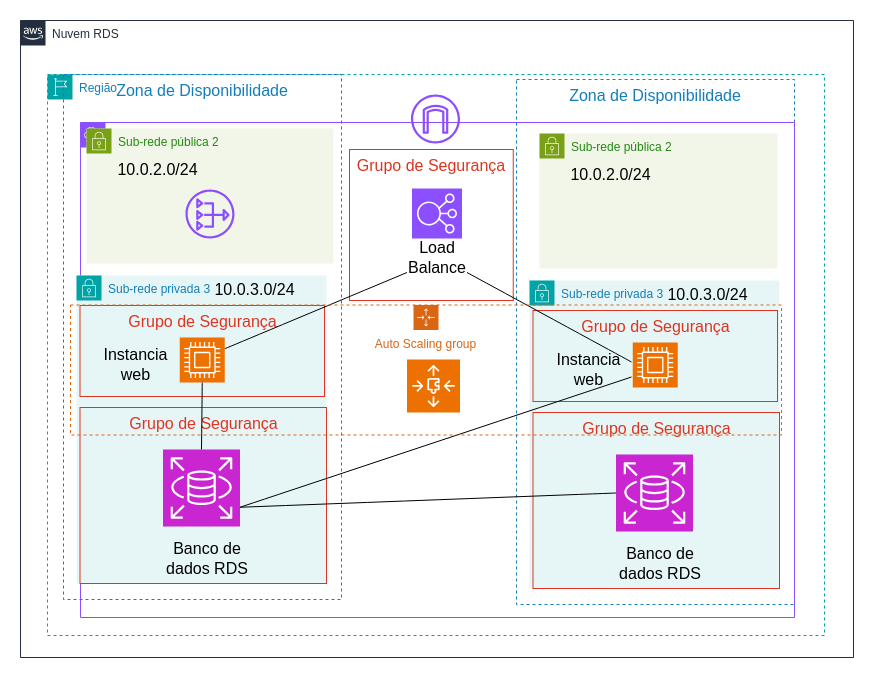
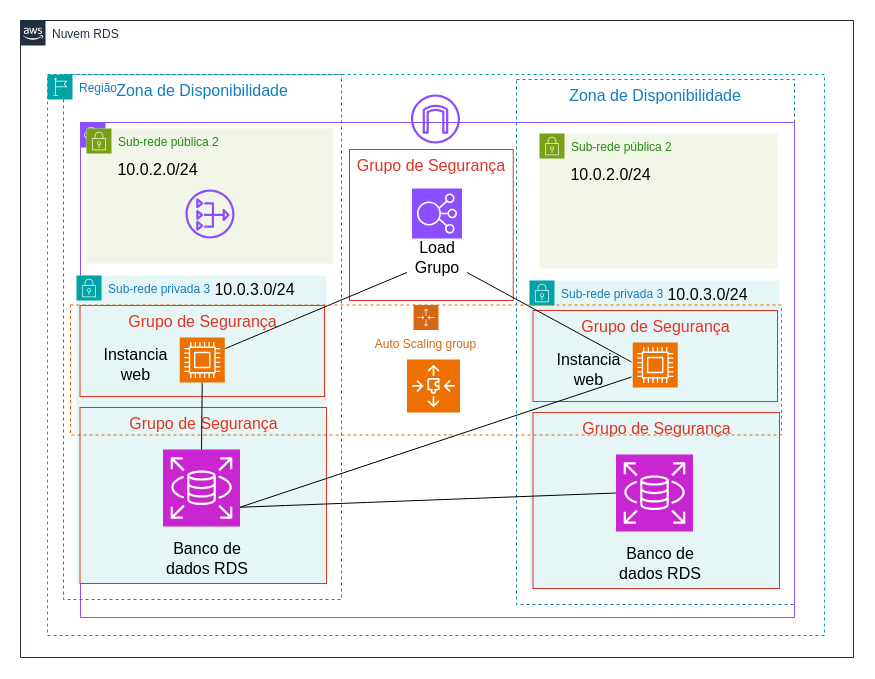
  <mxCell id="0" />
  <mxCell id="1" parent="0" />
  <mxCell id="2" value="Zona de Disponibilidade" style="fillColor=none;strokeColor=#147EBA;dashed=1;verticalAlign=top;fontStyle=0;fontColor=#147EBA;whiteSpace=wrap;html=1;fontSize=16;" vertex="1" parent="1"><mxGeometry x="516" y="79" width="278" height="525" as="geometry" /></mxCell>
  <mxCell id="3" value="Nuvem RDS" style="points=[[0,0],[0.25,0],[0.5,0],[0.75,0],[1,0],[1,0.25],[1,0.5],[1,0.75],[1,1],[0.75,1],[0.5,1],[0.25,1],[0,1],[0,0.75],[0,0.5],[0,0.25]];outlineConnect=0;gradientColor=none;html=1;whiteSpace=wrap;fontSize=12;fontStyle=0;container=0;pointerEvents=0;collapsible=0;recursiveResize=0;shape=mxgraph.aws4.group;grIcon=mxgraph.aws4.group_aws_cloud_alt;strokeColor=#232F3E;fillColor=none;verticalAlign=top;align=left;spacingLeft=30;fontColor=#232F3E;dashed=0;" vertex="1" parent="1"><mxGeometry x="20" y="20" width="833" height="637" as="geometry" /></mxCell>
  <mxCell id="4" value="Região" style="points=[[0,0],[0.25,0],[0.5,0],[0.75,0],[1,0],[1,0.25],[1,0.5],[1,0.75],[1,1],[0.75,1],[0.5,1],[0.25,1],[0,1],[0,0.75],[0,0.5],[0,0.25]];outlineConnect=0;gradientColor=none;html=1;whiteSpace=wrap;fontSize=12;fontStyle=0;container=0;pointerEvents=0;collapsible=0;recursiveResize=0;shape=mxgraph.aws4.group;grIcon=mxgraph.aws4.group_region;strokeColor=#00A4A6;fillColor=none;verticalAlign=top;align=left;spacingLeft=30;fontColor=#147EBA;dashed=1;" vertex="1" parent="1"><mxGeometry x="47" y="74" width="777" height="561" as="geometry" /></mxCell>
  <mxCell id="5" value="VPC" style="points=[[0,0],[0.25,0],[0.5,0],[0.75,0],[1,0],[1,0.25],[1,0.5],[1,0.75],[1,1],[0.75,1],[0.5,1],[0.25,1],[0,1],[0,0.75],[0,0.5],[0,0.25]];outlineConnect=0;gradientColor=none;html=1;whiteSpace=wrap;fontSize=12;fontStyle=0;container=0;pointerEvents=0;collapsible=0;recursiveResize=0;shape=mxgraph.aws4.group;grIcon=mxgraph.aws4.group_vpc2;strokeColor=#8C4FFF;fillColor=none;verticalAlign=top;align=left;spacingLeft=30;fontColor=#AAB7B8;dashed=0;" vertex="1" parent="1"><mxGeometry x="80" y="122" width="714" height="495" as="geometry" /></mxCell>
  <mxCell id="6" value="Sub-rede pública 2" style="points=[[0,0],[0.25,0],[0.5,0],[0.75,0],[1,0],[1,0.25],[1,0.5],[1,0.75],[1,1],[0.75,1],[0.5,1],[0.25,1],[0,1],[0,0.75],[0,0.5],[0,0.25]];outlineConnect=0;gradientColor=none;html=1;whiteSpace=wrap;fontSize=12;fontStyle=0;container=1;pointerEvents=0;collapsible=0;recursiveResize=0;shape=mxgraph.aws4.group;grIcon=mxgraph.aws4.group_security_group;grStroke=0;strokeColor=#7AA116;fillColor=#F2F6E8;verticalAlign=top;align=left;spacingLeft=30;fontColor=#248814;dashed=0;" vertex="1" parent="1"><mxGeometry x="539" y="133" width="238" height="135" as="geometry" /></mxCell>
  <mxCell id="7" value="Sub-rede privada 3" style="points=[[0,0],[0.25,0],[0.5,0],[0.75,0],[1,0],[1,0.25],[1,0.5],[1,0.75],[1,1],[0.75,1],[0.5,1],[0.25,1],[0,1],[0,0.75],[0,0.5],[0,0.25]];outlineConnect=0;gradientColor=none;html=1;whiteSpace=wrap;fontSize=12;fontStyle=0;container=1;pointerEvents=0;collapsible=0;recursiveResize=0;shape=mxgraph.aws4.group;grIcon=mxgraph.aws4.group_security_group;grStroke=0;strokeColor=#00A4A6;fillColor=#E6F6F7;verticalAlign=top;align=left;spacingLeft=30;fontColor=#147EBA;dashed=0;" vertex="1" parent="1"><mxGeometry x="529" y="280" width="250" height="308" as="geometry" /></mxCell>
  <mxCell id="8" value="Grupo de Segurança" style="fillColor=none;strokeColor=#DD3522;verticalAlign=top;fontStyle=0;fontColor=#DD3522;whiteSpace=wrap;html=1;fontSize=16;" vertex="1" parent="7"><mxGeometry x="3.5" y="30" width="244.5" height="91" as="geometry" /></mxCell>
  <mxCell id="9" value="Grupo de Segurança" style="fillColor=none;strokeColor=#DD3522;verticalAlign=top;fontStyle=0;fontColor=#DD3522;whiteSpace=wrap;html=1;fontSize=16;" vertex="1" parent="7"><mxGeometry x="3.5" y="132" width="246.5" height="176" as="geometry" /></mxCell>
  <mxCell id="10" value="" style="sketch=0;points=[[0,0,0],[0.25,0,0],[0.5,0,0],[0.75,0,0],[1,0,0],[0,1,0],[0.25,1,0],[0.5,1,0],[0.75,1,0],[1,1,0],[0,0.25,0],[0,0.5,0],[0,0.75,0],[1,0.25,0],[1,0.5,0],[1,0.75,0]];outlineConnect=0;fontColor=#232F3E;fillColor=#C925D1;strokeColor=#ffffff;dashed=0;verticalLabelPosition=bottom;verticalAlign=top;align=center;html=1;fontSize=12;fontStyle=0;aspect=fixed;shape=mxgraph.aws4.resourceIcon;resIcon=mxgraph.aws4.rds;" vertex="1" parent="7"><mxGeometry x="86.5" y="174" width="77" height="77" as="geometry" /></mxCell>
  <mxCell id="11" value="Banco de dados RDS" style="text;strokeColor=none;fillColor=none;html=1;align=center;verticalAlign=middle;whiteSpace=wrap;rounded=0;fontSize=16;" vertex="1" parent="7"><mxGeometry x="79" y="268" width="104" height="30" as="geometry" /></mxCell>
  <mxCell id="12" value="" style="sketch=0;points=[[0,0,0],[0.25,0,0],[0.5,0,0],[0.75,0,0],[1,0,0],[0,1,0],[0.25,1,0],[0.5,1,0],[0.75,1,0],[1,1,0],[0,0.25,0],[0,0.5,0],[0,0.75,0],[1,0.25,0],[1,0.5,0],[1,0.75,0]];outlineConnect=0;fontColor=#232F3E;fillColor=#ED7100;strokeColor=#ffffff;dashed=0;verticalLabelPosition=bottom;verticalAlign=top;align=center;html=1;fontSize=12;fontStyle=0;aspect=fixed;shape=mxgraph.aws4.resourceIcon;resIcon=mxgraph.aws4.compute;" vertex="1" parent="7"><mxGeometry x="103.25" y="62" width="45" height="45" as="geometry" /></mxCell>
  <mxCell id="13" value="Instancia web" style="text;strokeColor=none;fillColor=none;html=1;align=center;verticalAlign=middle;whiteSpace=wrap;rounded=0;fontSize=16;" vertex="1" parent="7"><mxGeometry x="17" y="74" width="85" height="30" as="geometry" /></mxCell>
  <mxCell id="14" value="10.0.3.0/24" style="text;strokeColor=none;fillColor=none;html=1;align=center;verticalAlign=middle;whiteSpace=wrap;rounded=0;fontSize=16;" vertex="1" parent="7"><mxGeometry x="159" y="9" width="39" height="10" as="geometry" /></mxCell>
  <mxCell id="15" value="10.0.2.0/24" style="text;strokeColor=none;fillColor=none;html=1;align=center;verticalAlign=middle;whiteSpace=wrap;rounded=0;fontSize=16;" vertex="1" parent="1"><mxGeometry x="591" y="169" width="39" height="10" as="geometry" /></mxCell>
  <mxCell id="16" value="Grupo de Segurança" style="fillColor=none;strokeColor=#DD3522;verticalAlign=top;fontStyle=0;fontColor=#DD3522;whiteSpace=wrap;html=1;fontSize=16;" vertex="1" parent="1"><mxGeometry x="348.99" y="149" width="163.75" height="151" as="geometry" /></mxCell>
  <mxCell id="17" value="" style="sketch=0;points=[[0,0,0],[0.25,0,0],[0.5,0,0],[0.75,0,0],[1,0,0],[0,1,0],[0.25,1,0],[0.5,1,0],[0.75,1,0],[1,1,0],[0,0.25,0],[0,0.5,0],[0,0.75,0],[1,0.25,0],[1,0.5,0],[1,0.75,0]];outlineConnect=0;fontColor=#232F3E;fillColor=#8C4FFF;strokeColor=#ffffff;dashed=0;verticalLabelPosition=bottom;verticalAlign=top;align=center;html=1;fontSize=12;fontStyle=0;aspect=fixed;shape=mxgraph.aws4.resourceIcon;resIcon=mxgraph.aws4.elastic_load_balancing;" vertex="1" parent="1"><mxGeometry x="411.5" y="188" width="50" height="50" as="geometry" /></mxCell>
- <mxCell id="18" value="Load Balance" style="text;strokeColor=none;fillColor=none;html=1;align=center;verticalAlign=middle;whiteSpace=wrap;rounded=0;fontSize=16;" vertex="1" parent="1"><mxGeometry x="406.5" y="242" width="60" height="30" as="geometry" /></mxCell>
+ <mxCell id="18" value="Load Grupo" style="text;strokeColor=none;fillColor=none;html=1;align=center;verticalAlign=middle;whiteSpace=wrap;rounded=0;fontSize=16;" vertex="1" parent="1"><mxGeometry x="406.5" y="242" width="60" height="30" as="geometry" /></mxCell>
  <mxCell id="19" value="" style="sketch=0;outlineConnect=0;fontColor=#232F3E;gradientColor=none;fillColor=#8C4FFF;strokeColor=none;dashed=0;verticalLabelPosition=bottom;verticalAlign=top;align=center;html=1;fontSize=12;fontStyle=0;aspect=fixed;pointerEvents=1;shape=mxgraph.aws4.internet_gateway;" vertex="1" parent="1"><mxGeometry x="410.5" y="94" width="49" height="49" as="geometry" /></mxCell>
  <mxCell id="20" value="Zona de Disponibilidade" style="fillColor=none;strokeColor=#147EBA;dashed=1;verticalAlign=top;fontStyle=0;fontColor=#147EBA;whiteSpace=wrap;html=1;fontSize=16;" vertex="1" parent="1"><mxGeometry x="63" y="74" width="278" height="525" as="geometry" /></mxCell>
  <mxCell id="21" value="Sub-rede pública 2" style="points=[[0,0],[0.25,0],[0.5,0],[0.75,0],[1,0],[1,0.25],[1,0.5],[1,0.75],[1,1],[0.75,1],[0.5,1],[0.25,1],[0,1],[0,0.75],[0,0.5],[0,0.25]];outlineConnect=0;gradientColor=none;html=1;whiteSpace=wrap;fontSize=12;fontStyle=0;container=1;pointerEvents=0;collapsible=0;recursiveResize=0;shape=mxgraph.aws4.group;grIcon=mxgraph.aws4.group_security_group;grStroke=0;strokeColor=#7AA116;fillColor=#F2F6E8;verticalAlign=top;align=left;spacingLeft=30;fontColor=#248814;dashed=0;" vertex="1" parent="1"><mxGeometry x="86" y="128" width="247" height="135" as="geometry" /></mxCell>
  <mxCell id="22" value="Sub-rede privada 3" style="points=[[0,0],[0.25,0],[0.5,0],[0.75,0],[1,0],[1,0.25],[1,0.5],[1,0.75],[1,1],[0.75,1],[0.5,1],[0.25,1],[0,1],[0,0.75],[0,0.5],[0,0.25]];outlineConnect=0;gradientColor=none;html=1;whiteSpace=wrap;fontSize=12;fontStyle=0;container=1;pointerEvents=0;collapsible=0;recursiveResize=0;shape=mxgraph.aws4.group;grIcon=mxgraph.aws4.group_security_group;grStroke=0;strokeColor=#00A4A6;fillColor=#E6F6F7;verticalAlign=top;align=left;spacingLeft=30;fontColor=#147EBA;dashed=0;" vertex="1" parent="1"><mxGeometry x="76" y="275" width="250" height="308" as="geometry" /></mxCell>
  <mxCell id="23" value="Grupo de Segurança" style="fillColor=none;strokeColor=#DD3522;verticalAlign=top;fontStyle=0;fontColor=#DD3522;whiteSpace=wrap;html=1;fontSize=16;" vertex="1" parent="22"><mxGeometry x="3.5" y="30" width="244.5" height="91" as="geometry" /></mxCell>
  <mxCell id="24" value="Grupo de Segurança" style="fillColor=none;strokeColor=#DD3522;verticalAlign=top;fontStyle=0;fontColor=#DD3522;whiteSpace=wrap;html=1;fontSize=16;" vertex="1" parent="22"><mxGeometry x="3.5" y="132" width="246.5" height="176" as="geometry" /></mxCell>
  <mxCell id="25" value="" style="sketch=0;points=[[0,0,0],[0.25,0,0],[0.5,0,0],[0.75,0,0],[1,0,0],[0,1,0],[0.25,1,0],[0.5,1,0],[0.75,1,0],[1,1,0],[0,0.25,0],[0,0.5,0],[0,0.75,0],[1,0.25,0],[1,0.5,0],[1,0.75,0]];outlineConnect=0;fontColor=#232F3E;fillColor=#C925D1;strokeColor=#ffffff;dashed=0;verticalLabelPosition=bottom;verticalAlign=top;align=center;html=1;fontSize=12;fontStyle=0;aspect=fixed;shape=mxgraph.aws4.resourceIcon;resIcon=mxgraph.aws4.rds;" vertex="1" parent="22"><mxGeometry x="86.5" y="174" width="77" height="77" as="geometry" /></mxCell>
  <mxCell id="26" value="Banco de dados RDS" style="text;strokeColor=none;fillColor=none;html=1;align=center;verticalAlign=middle;whiteSpace=wrap;rounded=0;fontSize=16;" vertex="1" parent="22"><mxGeometry x="79" y="268" width="104" height="30" as="geometry" /></mxCell>
  <mxCell id="27" value="" style="sketch=0;points=[[0,0,0],[0.25,0,0],[0.5,0,0],[0.75,0,0],[1,0,0],[0,1,0],[0.25,1,0],[0.5,1,0],[0.75,1,0],[1,1,0],[0,0.25,0],[0,0.5,0],[0,0.75,0],[1,0.25,0],[1,0.5,0],[1,0.75,0]];outlineConnect=0;fontColor=#232F3E;fillColor=#ED7100;strokeColor=#ffffff;dashed=0;verticalLabelPosition=bottom;verticalAlign=top;align=center;html=1;fontSize=12;fontStyle=0;aspect=fixed;shape=mxgraph.aws4.resourceIcon;resIcon=mxgraph.aws4.compute;" vertex="1" parent="22"><mxGeometry x="103.25" y="62" width="45" height="45" as="geometry" /></mxCell>
  <mxCell id="28" value="Instancia web" style="text;strokeColor=none;fillColor=none;html=1;align=center;verticalAlign=middle;whiteSpace=wrap;rounded=0;fontSize=16;" vertex="1" parent="22"><mxGeometry x="17" y="74" width="85" height="30" as="geometry" /></mxCell>
  <mxCell id="29" value="10.0.3.0/24" style="text;strokeColor=none;fillColor=none;html=1;align=center;verticalAlign=middle;whiteSpace=wrap;rounded=0;fontSize=16;" vertex="1" parent="22"><mxGeometry x="159" y="9" width="39" height="10" as="geometry" /></mxCell>
  <mxCell id="30" style="edgeStyle=none;curved=1;rounded=0;orthogonalLoop=1;jettySize=auto;html=1;exitX=0.5;exitY=1;exitDx=0;exitDy=0;exitPerimeter=0;entryX=0.5;entryY=0;entryDx=0;entryDy=0;entryPerimeter=0;fontSize=12;startSize=8;endSize=8;endArrow=none;endFill=0;" edge="1" parent="22" source="27" target="25"><mxGeometry relative="1" as="geometry" /></mxCell>
  <mxCell id="31" value="10.0.2.0/24" style="text;strokeColor=none;fillColor=none;html=1;align=center;verticalAlign=middle;whiteSpace=wrap;rounded=0;fontSize=16;" vertex="1" parent="1"><mxGeometry x="138" y="164" width="39" height="10" as="geometry" /></mxCell>
  <mxCell id="32" value="" style="sketch=0;outlineConnect=0;fontColor=#232F3E;gradientColor=none;fillColor=#8C4FFF;strokeColor=none;dashed=0;verticalLabelPosition=bottom;verticalAlign=top;align=center;html=1;fontSize=12;fontStyle=0;aspect=fixed;pointerEvents=1;shape=mxgraph.aws4.nat_gateway;" vertex="1" parent="1"><mxGeometry x="185" y="189" width="49" height="49" as="geometry" /></mxCell>
  <mxCell id="33" style="edgeStyle=none;curved=1;rounded=0;orthogonalLoop=1;jettySize=auto;html=1;exitX=1;exitY=0.25;exitDx=0;exitDy=0;exitPerimeter=0;entryX=0;entryY=1;entryDx=0;entryDy=0;fontSize=12;startSize=8;endSize=8;endArrow=none;endFill=0;" edge="1" parent="1" source="27" target="18"><mxGeometry relative="1" as="geometry" /></mxCell>
  <mxCell id="34" style="edgeStyle=none;curved=1;rounded=0;orthogonalLoop=1;jettySize=auto;html=1;exitX=1;exitY=0.75;exitDx=0;exitDy=0;exitPerimeter=0;entryX=1;entryY=0.75;entryDx=0;entryDy=0;fontSize=12;startSize=8;endSize=8;endArrow=none;endFill=0;" edge="1" parent="1" source="25" target="13"><mxGeometry relative="1" as="geometry" /></mxCell>
  <mxCell id="35" style="edgeStyle=none;curved=1;rounded=0;orthogonalLoop=1;jettySize=auto;html=1;exitX=0;exitY=0.5;exitDx=0;exitDy=0;exitPerimeter=0;entryX=1;entryY=0.75;entryDx=0;entryDy=0;entryPerimeter=0;fontSize=12;startSize=8;endSize=8;endArrow=none;endFill=0;" edge="1" parent="1" source="10" target="25"><mxGeometry relative="1" as="geometry" /></mxCell>
  <mxCell id="36" style="edgeStyle=none;curved=1;rounded=0;orthogonalLoop=1;jettySize=auto;html=1;exitX=1;exitY=0.25;exitDx=0;exitDy=0;entryX=1;entryY=1;entryDx=0;entryDy=0;fontSize=12;startSize=8;endSize=8;endArrow=none;endFill=0;" edge="1" parent="1" source="13" target="18"><mxGeometry relative="1" as="geometry" /></mxCell>
  <mxCell id="37" value="Auto Scaling group" style="points=[[0,0],[0.25,0],[0.5,0],[0.75,0],[1,0],[1,0.25],[1,0.5],[1,0.75],[1,1],[0.75,1],[0.5,1],[0.25,1],[0,1],[0,0.75],[0,0.5],[0,0.25]];outlineConnect=0;gradientColor=none;html=1;whiteSpace=wrap;fontSize=12;fontStyle=0;container=1;pointerEvents=0;collapsible=0;recursiveResize=0;shape=mxgraph.aws4.groupCenter;grIcon=mxgraph.aws4.group_auto_scaling_group;grStroke=1;strokeColor=#D86613;fillColor=none;verticalAlign=top;align=center;fontColor=#D86613;dashed=1;spacingTop=25;" vertex="1" parent="1"><mxGeometry x="70" y="304.5" width="711" height="130" as="geometry" /></mxCell>
  <mxCell id="38" value="" style="sketch=0;points=[[0,0,0],[0.25,0,0],[0.5,0,0],[0.75,0,0],[1,0,0],[0,1,0],[0.25,1,0],[0.5,1,0],[0.75,1,0],[1,1,0],[0,0.25,0],[0,0.5,0],[0,0.75,0],[1,0.25,0],[1,0.5,0],[1,0.75,0]];outlineConnect=0;fontColor=#232F3E;fillColor=#ED7100;strokeColor=#ffffff;dashed=0;verticalLabelPosition=bottom;verticalAlign=top;align=center;html=1;fontSize=12;fontStyle=0;aspect=fixed;shape=mxgraph.aws4.resourceIcon;resIcon=mxgraph.aws4.auto_scaling3;" vertex="1" parent="37"><mxGeometry x="336.5" y="54.5" width="53" height="53" as="geometry" /></mxCell>
